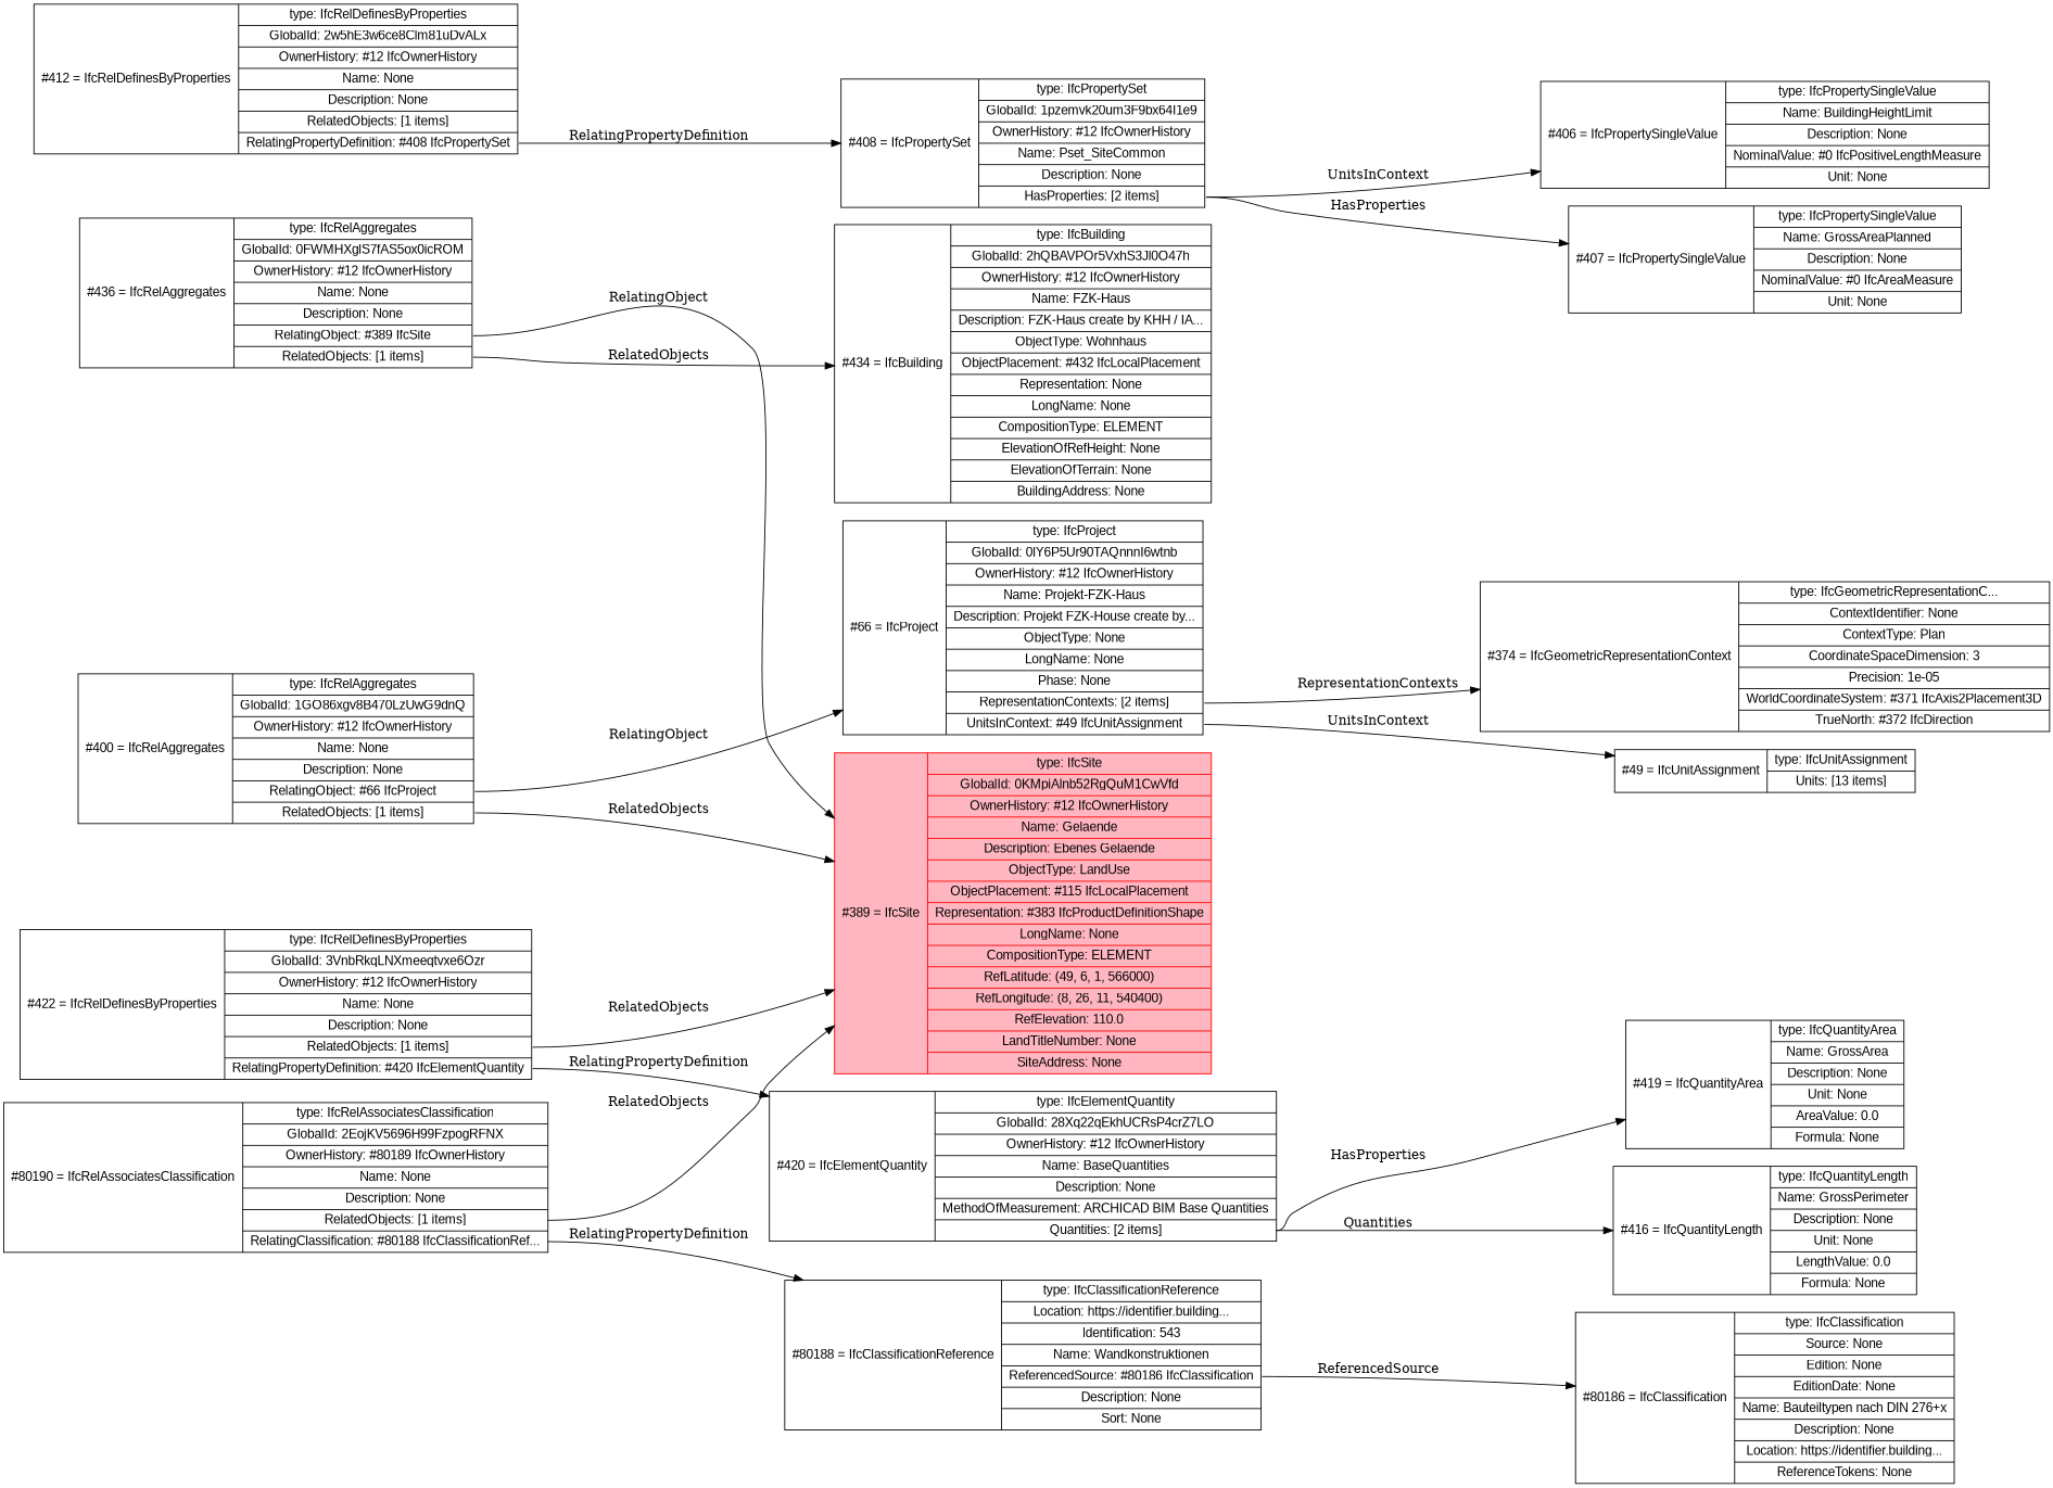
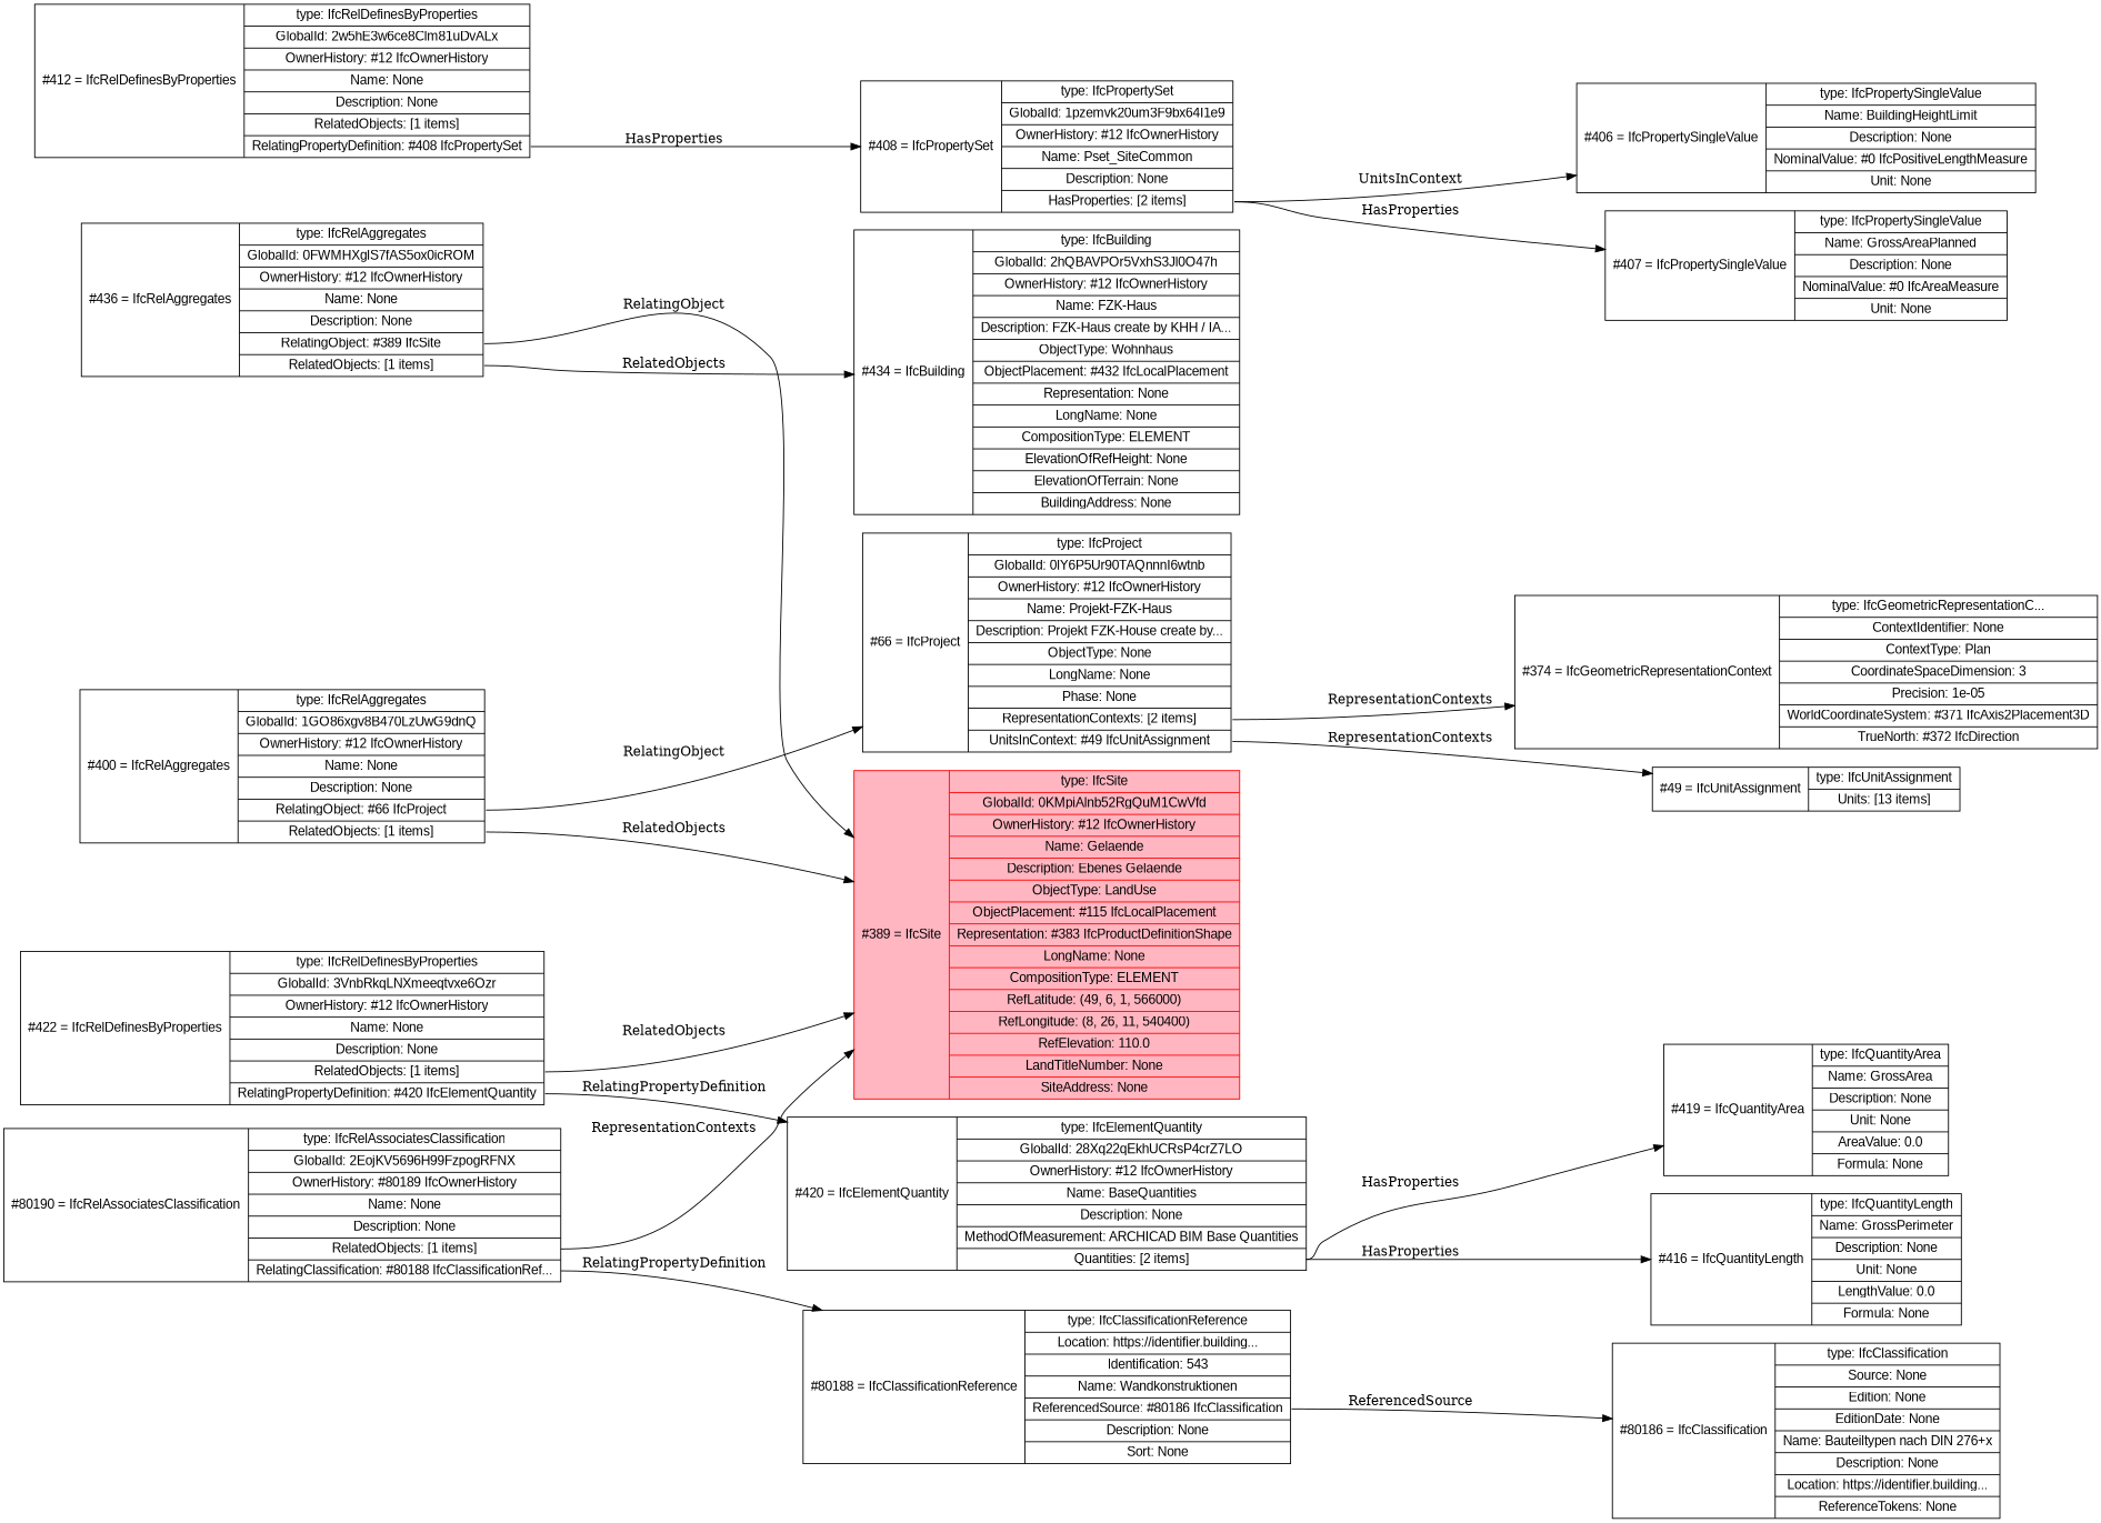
  strict digraph {
    concentrate=true
    fontname=Arial
    fontsize=14
    rankdir=LR
    node [fontname=Arial is_selected=False shape=record]
    edge [tailport=RelatedObjects]
    n1 [color=red fillcolor=lightpink fontcolor=black is_selected=True label="{#389 = IfcSite|{<type> type: IfcSite | <GlobalId> GlobalId: 0KMpiAlnb52RgQuM1CwVfd | <OwnerHistory> OwnerHistory: #12 IfcOwnerHistory | <Name> Name: Gelaende | <Description> Description: Ebenes Gelaende | <ObjectType> ObjectType: LandUse | <ObjectPlacement> ObjectPlacement: #115 IfcLocalPlacement | <Representation> Representation: #383 IfcProductDefinitionShape | <LongName> LongName: None | <CompositionType> CompositionType: ELEMENT | <RefLatitude> RefLatitude: (49, 6, 1, 566000) | <RefLongitude> RefLongitude: (8, 26, 11, 540400) | <RefElevation> RefElevation: 110.0 | <LandTitleNumber> LandTitleNumber: None | <SiteAddress> SiteAddress: None}}" style=filled]
    n2 [label="{#436 = IfcRelAggregates|{<type> type: IfcRelAggregates | <GlobalId> GlobalId: 0FWMHXglS7fAS5ox0icROM | <OwnerHistory> OwnerHistory: #12 IfcOwnerHistory | <Name> Name: None | <Description> Description: None | <RelatingObject> RelatingObject: #389 IfcSite | <RelatedObjects> RelatedObjects: [1 items]}}"]
    n3 [label="{#434 = IfcBuilding|{<type> type: IfcBuilding | <GlobalId> GlobalId: 2hQBAVPOr5VxhS3Jl0O47h | <OwnerHistory> OwnerHistory: #12 IfcOwnerHistory | <Name> Name: FZK-Haus | <Description> Description: FZK-Haus create by KHH / IA... | <ObjectType> ObjectType: Wohnhaus | <ObjectPlacement> ObjectPlacement: #432 IfcLocalPlacement | <Representation> Representation: None | <LongName> LongName: None | <CompositionType> CompositionType: ELEMENT | <ElevationOfRefHeight> ElevationOfRefHeight: None | <ElevationOfTerrain> ElevationOfTerrain: None | <BuildingAddress> BuildingAddress: None}}"]
    n4 [label="{#400 = IfcRelAggregates|{<type> type: IfcRelAggregates | <GlobalId> GlobalId: 1GO86xgv8B470LzUwG9dnQ | <OwnerHistory> OwnerHistory: #12 IfcOwnerHistory | <Name> Name: None | <Description> Description: None | <RelatingObject> RelatingObject: #66 IfcProject | <RelatedObjects> RelatedObjects: [1 items]}}"]
    n5 [label="{#66 = IfcProject|{<type> type: IfcProject | <GlobalId> GlobalId: 0lY6P5Ur90TAQnnnI6wtnb | <OwnerHistory> OwnerHistory: #12 IfcOwnerHistory | <Name> Name: Projekt-FZK-Haus | <Description> Description: Projekt FZK-House create by... | <ObjectType> ObjectType: None | <LongName> LongName: None | <Phase> Phase: None | <RepresentationContexts> RepresentationContexts: [2 items] | <UnitsInContext> UnitsInContext: #49 IfcUnitAssignment}}"]
    n6 [label="{#374 = IfcGeometricRepresentationContext|{<type> type: IfcGeometricRepresentationC... | <ContextIdentifier> ContextIdentifier: None | <ContextType> ContextType: Plan | <CoordinateSpaceDimension> CoordinateSpaceDimension: 3 | <Precision> Precision: 1e-05 | <WorldCoordinateSystem> WorldCoordinateSystem: #371 IfcAxis2Placement3D | <TrueNorth> TrueNorth: #372 IfcDirection}}"]
    n7 [label="{#49 = IfcUnitAssignment|{<type> type: IfcUnitAssignment | <Units> Units: [13 items]}}"]
    n8 [label="{#80190 = IfcRelAssociatesClassification|{<type> type: IfcRelAssociatesClassification | <GlobalId> GlobalId: 2EojKV5696H99FzpogRFNX | <OwnerHistory> OwnerHistory: #80189 IfcOwnerHistory | <Name> Name: None | <Description> Description: None | <RelatedObjects> RelatedObjects: [1 items] | <RelatingClassification> RelatingClassification: #80188 IfcClassificationRef...}}"]
    n9 [label="{#80188 = IfcClassificationReference|{<type> type: IfcClassificationReference | <Location> Location: https://identifier.building... | <Identification> Identification: 543 | <Name> Name: Wandkonstruktionen | <ReferencedSource> ReferencedSource: #80186 IfcClassification | <Description> Description: None | <Sort> Sort: None}}"]
    n10 [label="{#80186 = IfcClassification|{<type> type: IfcClassification | <Source> Source: None | <Edition> Edition: None | <EditionDate> EditionDate: None | <Name> Name: Bauteiltypen nach DIN 276+x | <Description> Description: None | <Location> Location: https://identifier.building... | <ReferenceTokens> ReferenceTokens: None}}"]
    n11 [label="{#412 = IfcRelDefinesByProperties|{<type> type: IfcRelDefinesByProperties | <GlobalId> GlobalId: 2w5hE3w6ce8Clm81uDvALx | <OwnerHistory> OwnerHistory: #12 IfcOwnerHistory | <Name> Name: None | <Description> Description: None | <RelatedObjects> RelatedObjects: [1 items] | <RelatingPropertyDefinition> RelatingPropertyDefinition: #408 IfcPropertySet}}"]
    n12 [label="{#408 = IfcPropertySet|{<type> type: IfcPropertySet | <GlobalId> GlobalId: 1pzemvk20um3F9bx64I1e9 | <OwnerHistory> OwnerHistory: #12 IfcOwnerHistory | <Name> Name: Pset_SiteCommon | <Description> Description: None | <HasProperties> HasProperties: [2 items]}}"]
    n13 [label="{#406 = IfcPropertySingleValue|{<type> type: IfcPropertySingleValue | <Name> Name: BuildingHeightLimit | <Description> Description: None | <NominalValue> NominalValue: #0 IfcPositiveLengthMeasure | <Unit> Unit: None}}"]
    n14 [label="{#407 = IfcPropertySingleValue|{<type> type: IfcPropertySingleValue | <Name> Name: GrossAreaPlanned | <Description> Description: None | <NominalValue> NominalValue: #0 IfcAreaMeasure | <Unit> Unit: None}}"]
    n15 [label="{#422 = IfcRelDefinesByProperties|{<type> type: IfcRelDefinesByProperties | <GlobalId> GlobalId: 3VnbRkqLNXmeeqtvxe6Ozr | <OwnerHistory> OwnerHistory: #12 IfcOwnerHistory | <Name> Name: None | <Description> Description: None | <RelatedObjects> RelatedObjects: [1 items] | <RelatingPropertyDefinition> RelatingPropertyDefinition: #420 IfcElementQuantity}}"]
    n16 [label="{#420 = IfcElementQuantity|{<type> type: IfcElementQuantity | <GlobalId> GlobalId: 28Xq22qEkhUCRsP4crZ7LO | <OwnerHistory> OwnerHistory: #12 IfcOwnerHistory | <Name> Name: BaseQuantities | <Description> Description: None | <MethodOfMeasurement> MethodOfMeasurement: ARCHICAD BIM Base Quantities | <Quantities> Quantities: [2 items]}}"]
    n17 [label="{#416 = IfcQuantityLength|{<type> type: IfcQuantityLength | <Name> Name: GrossPerimeter | <Description> Description: None | <Unit> Unit: None | <LengthValue> LengthValue: 0.0 | <Formula> Formula: None}}"]
    n18 [label="{#419 = IfcQuantityArea|{<type> type: IfcQuantityArea | <Name> Name: GrossArea | <Description> Description: None | <Unit> Unit: None | <AreaValue> AreaValue: 0.0 | <Formula> Formula: None}}"]
    n2 -> n1 [label=" RelatingObject " tailport=RelatingObject]
    n2 -> n3 [label=" RelatedObjects "]
    n4 -> n1 [label=" RelatedObjects "]
    n4 -> n5 [label=" RelatingObject " tailport=RelatingObject]
    n5 -> n6 [label=" RepresentationContexts " tailport=RepresentationContexts]
-   n5 -> n7 [label=" UnitsInContext " tailport=UnitsInContext]
-   n8 -> n1 [label=" RelatedObjects "]
+   n5 -> n7 [label=" RepresentationContexts " tailport=UnitsInContext]
+   n8 -> n1 [label=" RepresentationContexts "]
    n8 -> n9 [label=" RelatingPropertyDefinition " tailport=RelatingClassification]
    n9 -> n10 [label=" ReferencedSource " tailport=ReferencedSource]
-   n11 -> n12 [label=" RelatingPropertyDefinition " tailport=RelatingPropertyDefinition]
+   n11 -> n12 [label=" HasProperties " tailport=RelatingPropertyDefinition]
    n12 -> n13 [label=" UnitsInContext " tailport=HasProperties]
    n12 -> n14 [label=" HasProperties " tailport=HasProperties]
    n15 -> n1 [label=" RelatedObjects "]
    n15 -> n16 [label=" RelatingPropertyDefinition " tailport=RelatingPropertyDefinition]
-   n16 -> n17 [label=" Quantities " tailport=Quantities]
+   n16 -> n17 [label=" HasProperties " tailport=Quantities]
    n16 -> n18 [label=" HasProperties " tailport=Quantities]
  }
